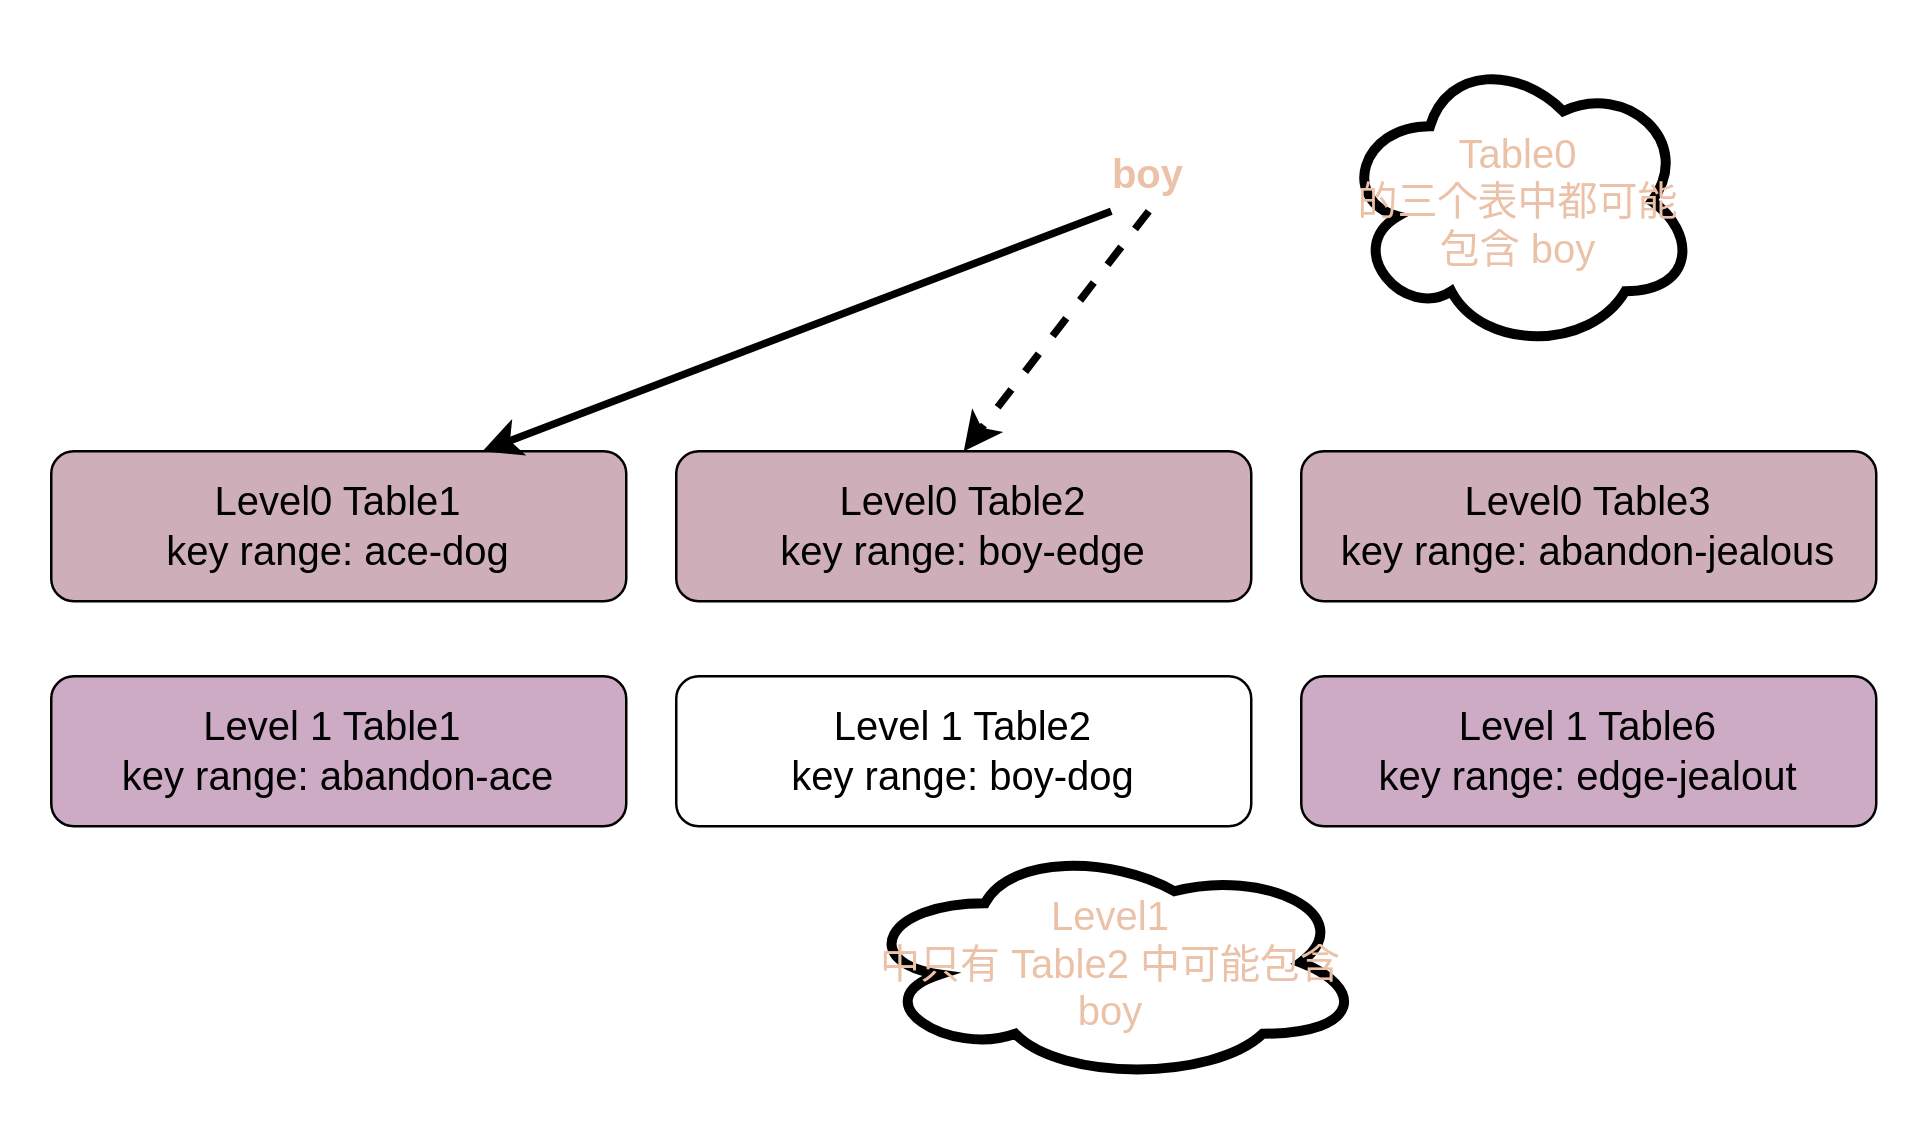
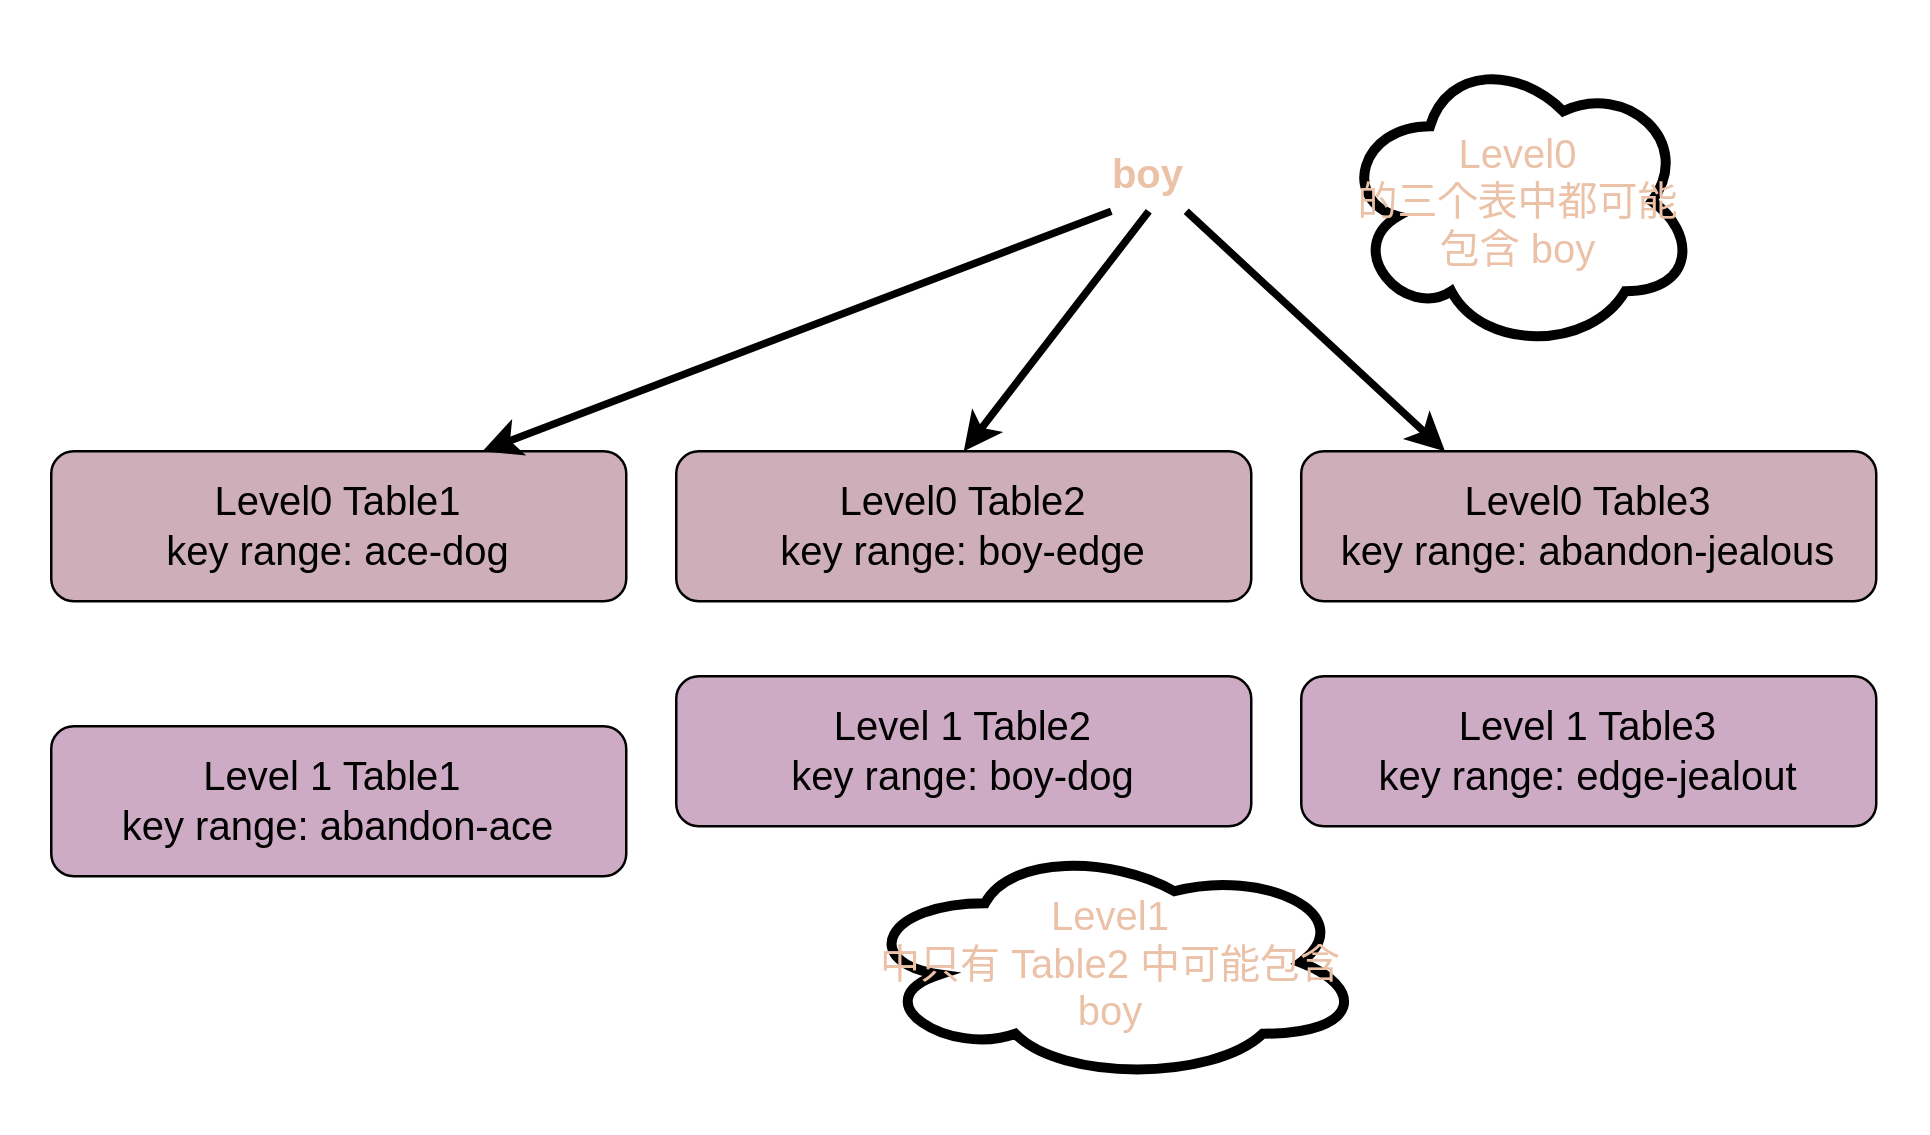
  <mxCell id="0" />
  <mxCell id="1" parent="0" />
  <mxCell id="2" value="Level0 Table1&lt;br&gt;key range: ace-dog" style="rounded=1;whiteSpace=wrap;html=1;fontSize=16;fillColor=#CEAEB9;" parent="1" vertex="1"><mxGeometry x="20" y="180" width="230" height="60" as="geometry" /></mxCell>
  <mxCell id="3" value="Level0 Table2&lt;br&gt;key range: boy-edge" style="rounded=1;whiteSpace=wrap;html=1;fontSize=16;fillColor=#CEAEB9;" parent="1" vertex="1"><mxGeometry x="270" y="180" width="230" height="60" as="geometry" /></mxCell>
  <mxCell id="4" value="Level0 Table3&lt;br&gt;key range: abandon-jealous" style="rounded=1;whiteSpace=wrap;html=1;fontSize=16;fillColor=#CEAEB9;" parent="1" vertex="1"><mxGeometry x="520" y="180" width="230" height="60" as="geometry" /></mxCell>
- <mxCell id="5" value="Level 1 Table1&amp;nbsp;&lt;br&gt;key range: abandon-ace" style="rounded=1;whiteSpace=wrap;html=1;fontSize=16;fillColor=#CEABC5;" parent="1" vertex="1"><mxGeometry x="20" y="270" width="230" height="60" as="geometry" /></mxCell>
- <mxCell id="6" value="Level 1 Table2&lt;br&gt;key range: boy-dog" style="rounded=1;whiteSpace=wrap;html=1;fontSize=16;fillColor=#ffffff;" parent="1" vertex="1"><mxGeometry x="270" y="270" width="230" height="60" as="geometry" /></mxCell>
- <mxCell id="7" value="Level 1 Table6&lt;br&gt;key range: edge-jealout" style="rounded=1;whiteSpace=wrap;html=1;fontSize=16;fillColor=#CEABC5;" parent="1" vertex="1"><mxGeometry x="520" y="270" width="230" height="60" as="geometry" /></mxCell>
+ <mxCell id="5" value="Level 1 Table1&amp;nbsp;&lt;br&gt;key range: abandon-ace" style="rounded=1;whiteSpace=wrap;html=1;fontSize=16;fillColor=#CEABC5;" parent="1" vertex="1"><mxGeometry x="20" y="290" width="230" height="60" as="geometry" /></mxCell>
+ <mxCell id="6" value="Level 1 Table2&lt;br&gt;key range: boy-dog" style="rounded=1;whiteSpace=wrap;html=1;fontSize=16;fillColor=#CEABC5;" parent="1" vertex="1"><mxGeometry x="270" y="270" width="230" height="60" as="geometry" /></mxCell>
+ <mxCell id="7" value="Level 1 Table3&lt;br&gt;key range: edge-jealout" style="rounded=1;whiteSpace=wrap;html=1;fontSize=16;fillColor=#CEABC5;" parent="1" vertex="1"><mxGeometry x="520" y="270" width="230" height="60" as="geometry" /></mxCell>
  <mxCell id="8" value="boy" style="text;html=1;strokeColor=none;fillColor=none;align=center;verticalAlign=middle;whiteSpace=wrap;rounded=0;strokeWidth=4;fontSize=16;fontStyle=1;fontColor=#EBC1A8;" vertex="1" parent="1"><mxGeometry x="429" y="54" width="60" height="30" as="geometry" /></mxCell>
  <mxCell id="9" value="" style="endArrow=classic;html=1;fontSize=16;fontColor=#EBC1A8;exitX=0.25;exitY=1;exitDx=0;exitDy=0;entryX=0.75;entryY=0;entryDx=0;entryDy=0;strokeWidth=3;" edge="1" parent="1" source="8" target="2"><mxGeometry width="50" height="50" relative="1" as="geometry"><mxPoint x="204" y="443" as="sourcePoint" /><mxPoint x="254" y="393" as="targetPoint" /></mxGeometry></mxCell>
- <mxCell id="11" value="" style="endArrow=classic;html=1;fontSize=16;fontColor=#EBC1A8;exitX=0.5;exitY=1;exitDx=0;exitDy=0;entryX=0.5;entryY=0;entryDx=0;entryDy=0;strokeWidth=3;dashed=1;" edge="1" parent="1" source="8" target="3"><mxGeometry width="50" height="50" relative="1" as="geometry"><mxPoint x="361" y="124" as="sourcePoint" /><mxPoint x="202.5" y="190" as="targetPoint" /></mxGeometry></mxCell>
- <mxCell id="12" value="Table0 &lt;br&gt;的三个表中都可能包含 boy" style="ellipse;shape=cloud;whiteSpace=wrap;html=1;strokeColor=default;strokeWidth=4;fontSize=16;fontColor=#EBC1A8;fillColor=#FFFFFF;" vertex="1" parent="1"><mxGeometry x="536" y="20" width="142" height="120" as="geometry" /></mxCell>
+ <mxCell id="10" value="" style="endArrow=classic;html=1;fontSize=16;fontColor=#EBC1A8;exitX=0.75;exitY=1;exitDx=0;exitDy=0;entryX=0.25;entryY=0;entryDx=0;entryDy=0;strokeWidth=3;" edge="1" parent="1" source="8" target="4"><mxGeometry width="50" height="50" relative="1" as="geometry"><mxPoint x="361" y="124" as="sourcePoint" /><mxPoint x="202.5" y="190" as="targetPoint" /></mxGeometry></mxCell>
+ <mxCell id="11" value="" style="endArrow=classic;html=1;fontSize=16;fontColor=#EBC1A8;exitX=0.5;exitY=1;exitDx=0;exitDy=0;entryX=0.5;entryY=0;entryDx=0;entryDy=0;strokeWidth=3;" edge="1" parent="1" source="8" target="3"><mxGeometry width="50" height="50" relative="1" as="geometry"><mxPoint x="361" y="124" as="sourcePoint" /><mxPoint x="202.5" y="190" as="targetPoint" /></mxGeometry></mxCell>
+ <mxCell id="12" value="Level0 &lt;br&gt;的三个表中都可能包含 boy" style="ellipse;shape=cloud;whiteSpace=wrap;html=1;strokeColor=default;strokeWidth=4;fontSize=16;fontColor=#EBC1A8;fillColor=#FFFFFF;" vertex="1" parent="1"><mxGeometry x="536" y="20" width="142" height="120" as="geometry" /></mxCell>
  <mxCell id="13" value="Level1&lt;br&gt;中只有 Table2 中可能包含 boy" style="ellipse;shape=cloud;whiteSpace=wrap;html=1;strokeColor=default;strokeWidth=4;fontSize=16;fontColor=#EBC1A8;fillColor=#FFFFFF;" vertex="1" parent="1"><mxGeometry x="343" y="337" width="202" height="95" as="geometry" /></mxCell>
